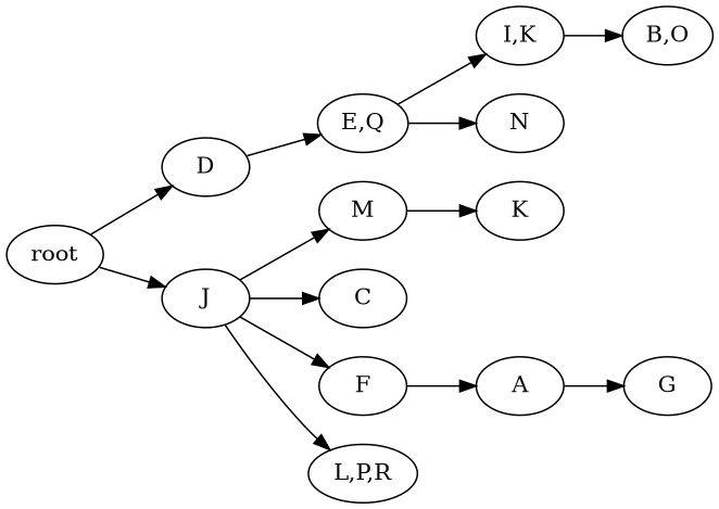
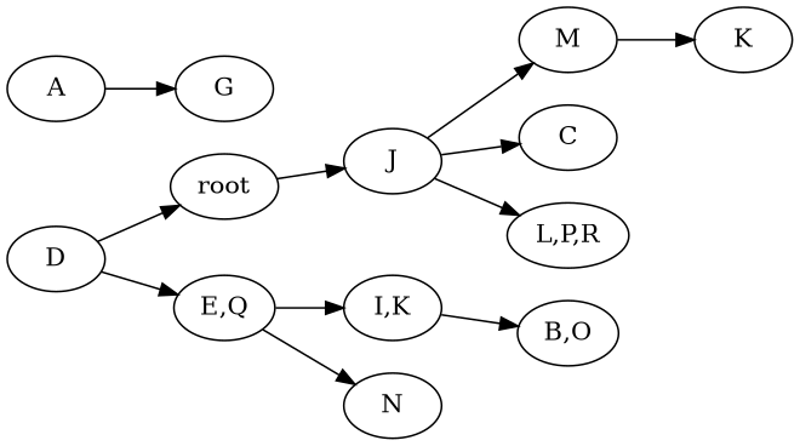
  strict digraph {
    rankdir=LR
    n1 [label=root]
    n2 [label=D]
    n3 [label=J]
    n4 [label="E,Q"]
    n5 [label=M]
    n6 [label=C]
-   n7 [label=F]
    n8 [label="L,P,R"]
    n9 [label="I,K"]
    n10 [label=N]
    n11 [label=K]
    n12 [label=A]
    n13 [label="B,O"]
    n14 [label=G]
-   n1 -> n2
+   n2 -> n1
    n1 -> n3
    n2 -> n4
    n3 -> n5
    n3 -> n6
-   n3 -> n7
    n3 -> n8
    n4 -> n9
    n4 -> n10
    n5 -> n11
-   n7 -> n12
    n9 -> n13
    n12 -> n14
  }
